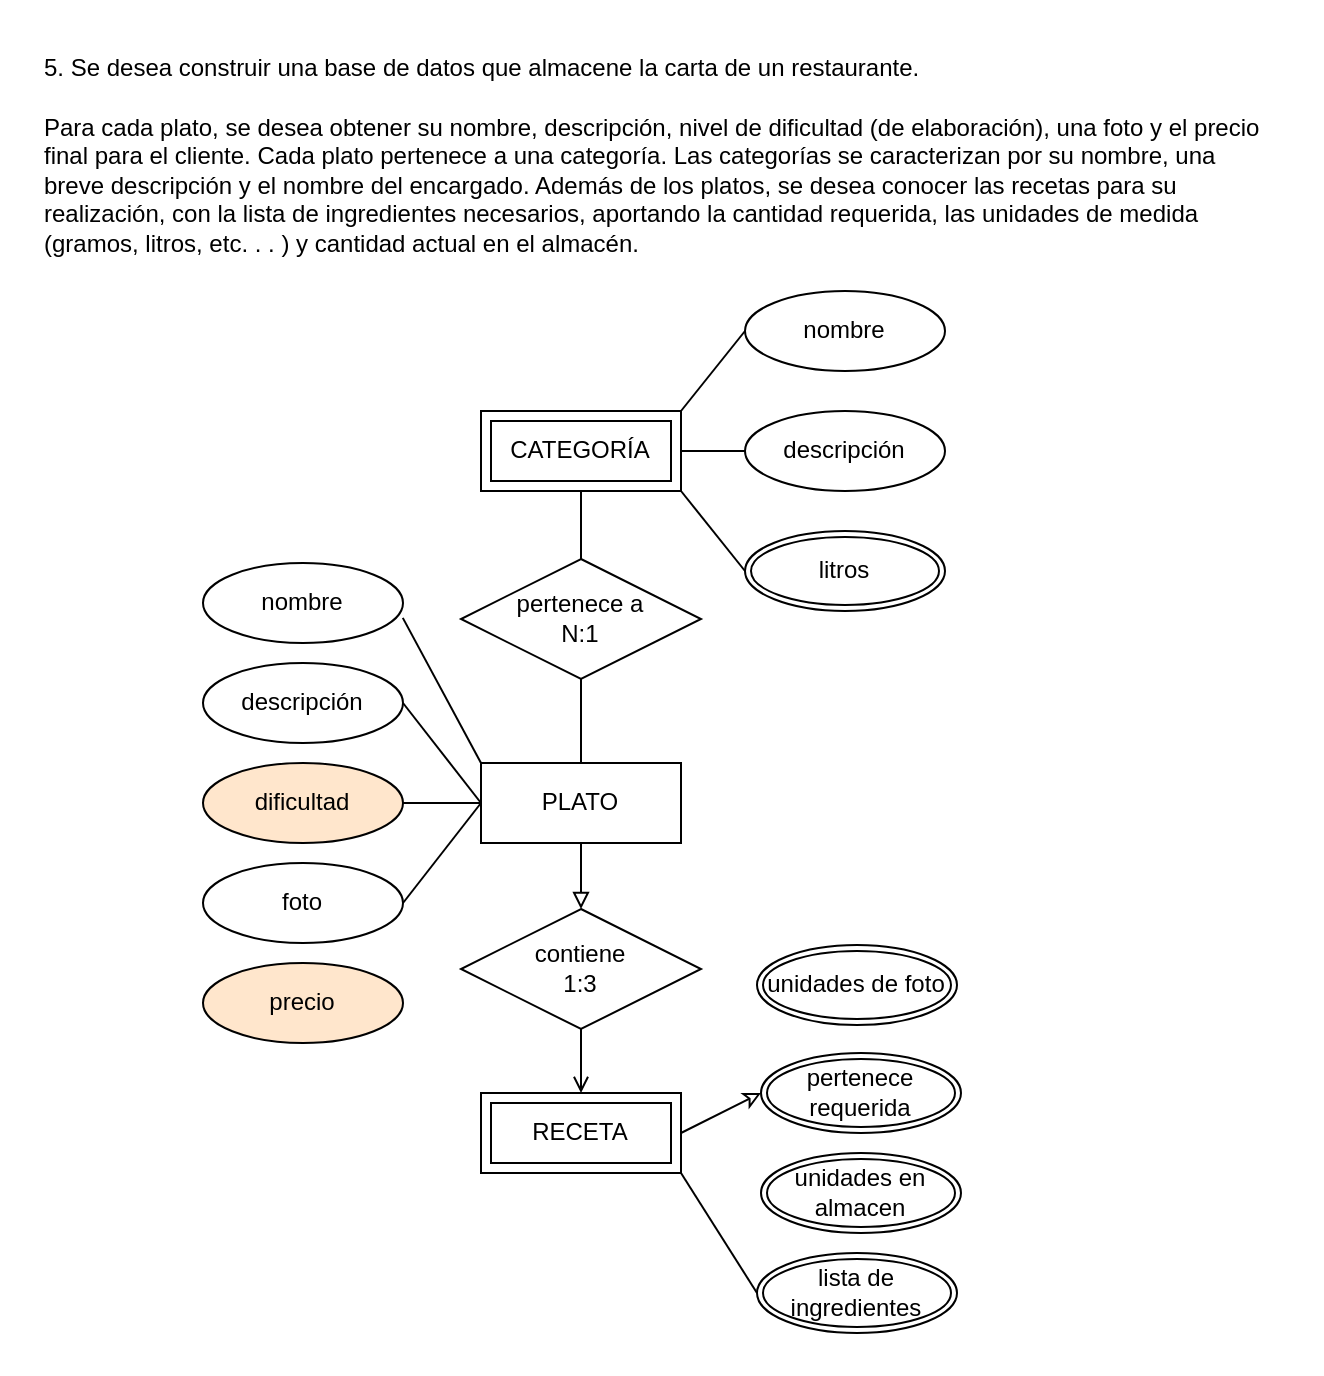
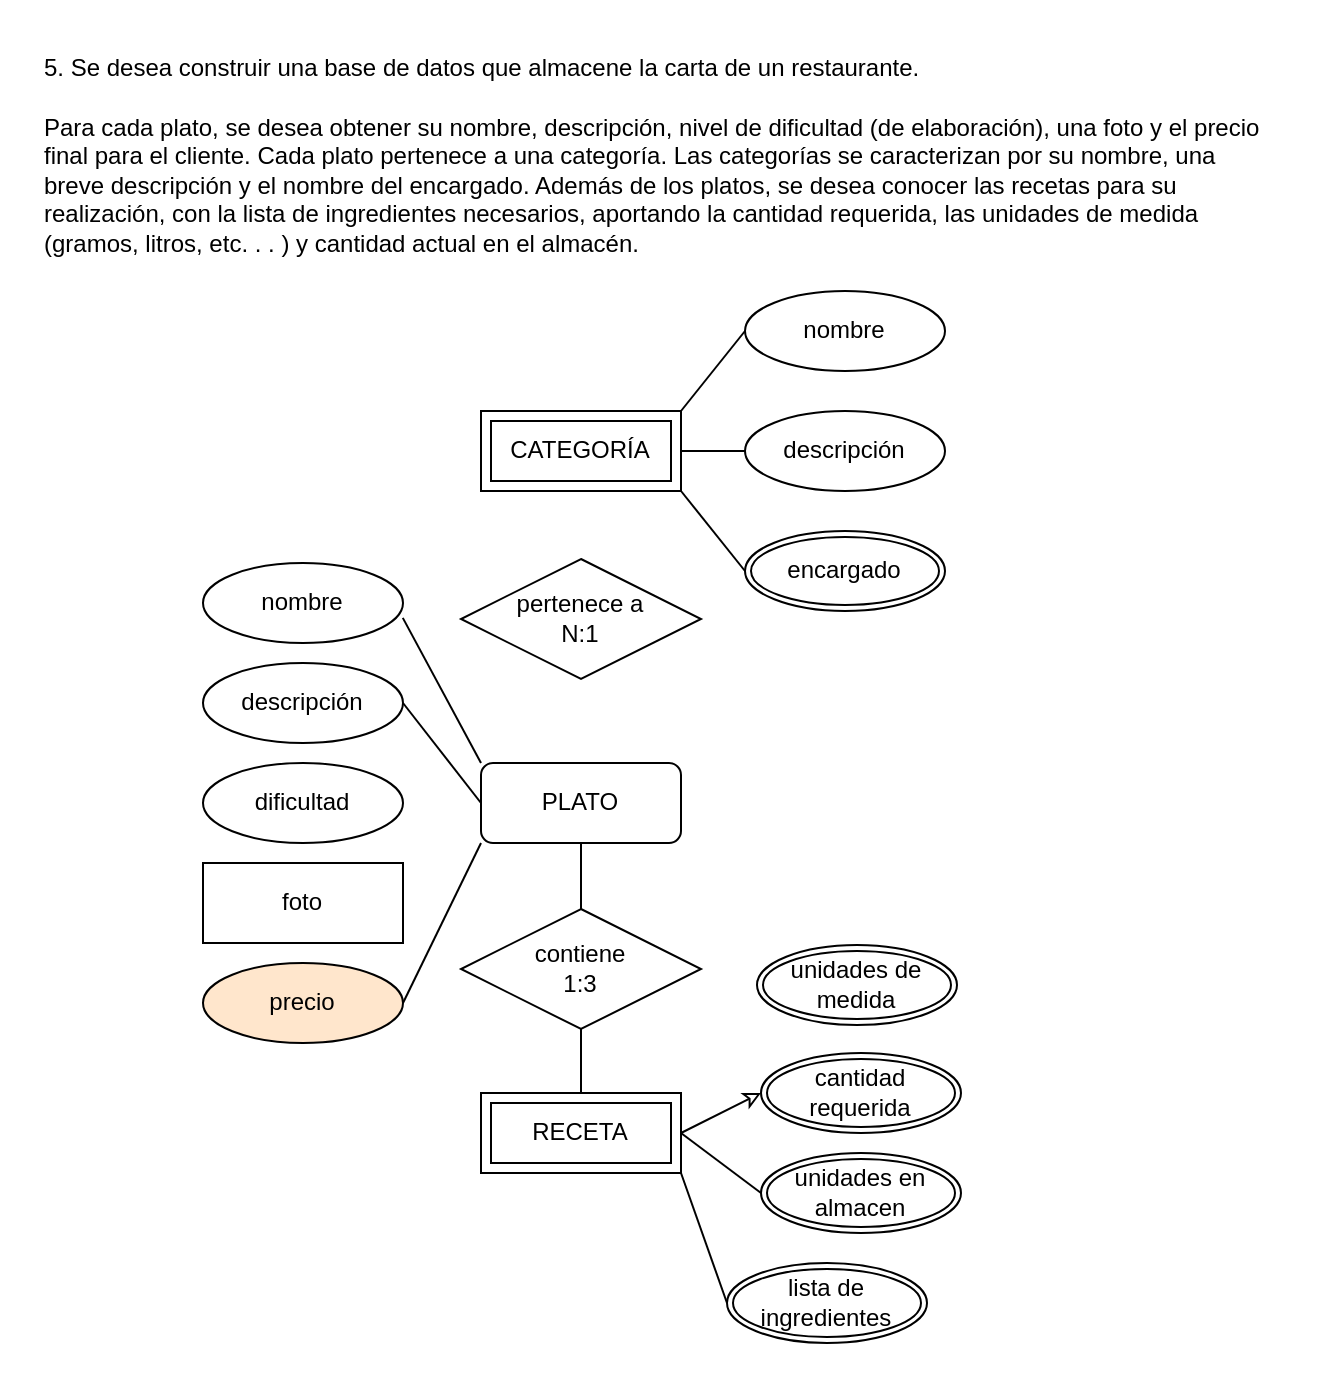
  <mxCell id="0" />
  <mxCell id="1" parent="0" />
  <mxCell id="2" value="5. Se desea construir una base de datos que almacene la carta de un restaurante." style="text;whiteSpace=wrap;html=1;" vertex="1" parent="1"><mxGeometry x="20" y="20" width="470" height="40" as="geometry" /></mxCell>
- <mxCell id="4" style="edgeStyle=none;html=1;exitX=0;exitY=0.5;exitDx=0;exitDy=0;entryX=1;entryY=0.5;entryDx=0;entryDy=0;endArrow=none;endFill=0;" edge="1" parent="1" source="8" target="9"><mxGeometry relative="1" as="geometry" /></mxCell>
+ <mxCell id="3" style="edgeStyle=none;html=1;exitX=0;exitY=1;exitDx=0;exitDy=0;entryX=1;entryY=0.5;entryDx=0;entryDy=0;endArrow=none;endFill=0;" edge="1" parent="1" source="8" target="10"><mxGeometry relative="1" as="geometry" /></mxCell>
  <mxCell id="5" style="edgeStyle=none;html=1;exitX=0;exitY=0.5;exitDx=0;exitDy=0;entryX=1;entryY=0.5;entryDx=0;entryDy=0;endArrow=none;endFill=0;" edge="1" parent="1" source="8" target="11"><mxGeometry relative="1" as="geometry" /></mxCell>
- <mxCell id="6" style="edgeStyle=none;html=1;exitX=0;exitY=0.5;exitDx=0;exitDy=0;entryX=1;entryY=0.5;entryDx=0;entryDy=0;endArrow=none;endFill=0;" edge="1" parent="1" source="8" target="13"><mxGeometry relative="1" as="geometry" /></mxCell>
- <mxCell id="7" style="edgeStyle=none;html=1;exitX=0.5;exitY=1;exitDx=0;exitDy=0;entryX=0.5;entryY=0;entryDx=0;entryDy=0;endArrow=block;endFill=0;" edge="1" parent="1" source="8" target="25"><mxGeometry relative="1" as="geometry" /></mxCell>
- <mxCell id="8" value="PLATO" style="whiteSpace=wrap;html=1;align=center;" vertex="1" parent="1"><mxGeometry x="240" y="381" width="100" height="40" as="geometry" /></mxCell>
- <mxCell id="9" value="dificultad" style="ellipse;whiteSpace=wrap;html=1;align=center;fillColor=#ffe6cc;" vertex="1" parent="1"><mxGeometry x="101" y="381" width="100" height="40" as="geometry" /></mxCell>
+ <mxCell id="7" style="edgeStyle=none;html=1;exitX=0.5;exitY=1;exitDx=0;exitDy=0;entryX=0.5;entryY=0;entryDx=0;entryDy=0;endArrow=none;endFill=0;" edge="1" parent="1" source="8" target="25"><mxGeometry relative="1" as="geometry" /></mxCell>
+ <mxCell id="8" value="PLATO" style="whiteSpace=wrap;html=1;align=center;rounded=1;" vertex="1" parent="1"><mxGeometry x="240" y="381" width="100" height="40" as="geometry" /></mxCell>
+ <mxCell id="9" value="dificultad" style="ellipse;whiteSpace=wrap;html=1;align=center;" vertex="1" parent="1"><mxGeometry x="101" y="381" width="100" height="40" as="geometry" /></mxCell>
  <mxCell id="10" value="precio" style="ellipse;whiteSpace=wrap;html=1;align=center;fillColor=#ffe6cc;" vertex="1" parent="1"><mxGeometry x="101" y="481" width="100" height="40" as="geometry" /></mxCell>
  <mxCell id="11" value="descripción" style="ellipse;whiteSpace=wrap;html=1;align=center;" vertex="1" parent="1"><mxGeometry x="101" y="331" width="100" height="40" as="geometry" /></mxCell>
  <mxCell id="12" value="nombre" style="ellipse;whiteSpace=wrap;html=1;align=center;" vertex="1" parent="1"><mxGeometry x="101" y="281" width="100" height="40" as="geometry" /></mxCell>
- <mxCell id="13" value="foto" style="ellipse;whiteSpace=wrap;html=1;align=center;" vertex="1" parent="1"><mxGeometry x="101" y="431" width="100" height="40" as="geometry" /></mxCell>
- <mxCell id="14" style="edgeStyle=none;html=1;exitX=0.5;exitY=1;exitDx=0;exitDy=0;entryX=0.5;entryY=0;entryDx=0;entryDy=0;endArrow=none;endFill=0;" edge="1" parent="1" source="15" target="8"><mxGeometry relative="1" as="geometry" /></mxCell>
+ <mxCell id="13" value="foto" style="whiteSpace=wrap;html=1;align=center;rounded=0;" vertex="1" parent="1"><mxGeometry x="101" y="431" width="100" height="40" as="geometry" /></mxCell>
  <mxCell id="15" value="pertenece a&lt;div&gt;N:1&lt;/div&gt;" style="shape=rhombus;perimeter=rhombusPerimeter;whiteSpace=wrap;html=1;align=center;" vertex="1" parent="1"><mxGeometry x="230" y="279" width="120" height="60" as="geometry" /></mxCell>
  <mxCell id="16" value="descripción" style="ellipse;whiteSpace=wrap;html=1;align=center;" vertex="1" parent="1"><mxGeometry x="372" y="205" width="100" height="40" as="geometry" /></mxCell>
  <mxCell id="17" style="edgeStyle=none;html=1;exitX=0;exitY=0;exitDx=0;exitDy=0;entryX=0.999;entryY=0.686;entryDx=0;entryDy=0;entryPerimeter=0;endArrow=none;endFill=0;" edge="1" parent="1" source="8" target="12"><mxGeometry relative="1" as="geometry" /></mxCell>
  <mxCell id="18" value="nombre" style="ellipse;whiteSpace=wrap;html=1;align=center;" vertex="1" parent="1"><mxGeometry x="372" y="145" width="100" height="40" as="geometry" /></mxCell>
- <mxCell id="19" value="litros" style="ellipse;shape=doubleEllipse;margin=3;whiteSpace=wrap;html=1;align=center;" vertex="1" parent="1"><mxGeometry x="372" y="265" width="100" height="40" as="geometry" /></mxCell>
- <mxCell id="20" value="lista de ingredientes" style="ellipse;shape=doubleEllipse;margin=3;whiteSpace=wrap;html=1;align=center;" vertex="1" parent="1"><mxGeometry x="378" y="626" width="100" height="40" as="geometry" /></mxCell>
- <mxCell id="21" value="pertenece requerida" style="ellipse;shape=doubleEllipse;margin=3;whiteSpace=wrap;html=1;align=center;" vertex="1" parent="1"><mxGeometry x="380" y="526" width="100" height="40" as="geometry" /></mxCell>
+ <mxCell id="19" value="encargado" style="ellipse;shape=doubleEllipse;margin=3;whiteSpace=wrap;html=1;align=center;" vertex="1" parent="1"><mxGeometry x="372" y="265" width="100" height="40" as="geometry" /></mxCell>
+ <mxCell id="20" value="lista de ingredientes" style="ellipse;shape=doubleEllipse;margin=3;whiteSpace=wrap;html=1;align=center;" vertex="1" parent="1"><mxGeometry x="363" y="631" width="100" height="40" as="geometry" /></mxCell>
+ <mxCell id="21" value="cantidad requerida" style="ellipse;shape=doubleEllipse;margin=3;whiteSpace=wrap;html=1;align=center;" vertex="1" parent="1"><mxGeometry x="380" y="526" width="100" height="40" as="geometry" /></mxCell>
  <mxCell id="22" value="unidades en almacen" style="ellipse;shape=doubleEllipse;margin=3;whiteSpace=wrap;html=1;align=center;" vertex="1" parent="1"><mxGeometry x="380" y="576" width="100" height="40" as="geometry" /></mxCell>
- <mxCell id="23" value="unidades de foto" style="ellipse;shape=doubleEllipse;margin=3;whiteSpace=wrap;html=1;align=center;" vertex="1" parent="1"><mxGeometry x="378" y="472" width="100" height="40" as="geometry" /></mxCell>
- <mxCell id="24" style="edgeStyle=none;html=1;exitX=0.5;exitY=1;exitDx=0;exitDy=0;entryX=0.5;entryY=0;entryDx=0;entryDy=0;endArrow=open;endFill=0;" edge="1" parent="1" source="25" target="35"><mxGeometry relative="1" as="geometry" /></mxCell>
+ <mxCell id="23" value="unidades de medida" style="ellipse;shape=doubleEllipse;margin=3;whiteSpace=wrap;html=1;align=center;" vertex="1" parent="1"><mxGeometry x="378" y="472" width="100" height="40" as="geometry" /></mxCell>
+ <mxCell id="24" style="edgeStyle=none;html=1;exitX=0.5;exitY=1;exitDx=0;exitDy=0;entryX=0.5;entryY=0;entryDx=0;entryDy=0;endArrow=none;endFill=0;" edge="1" parent="1" source="25" target="35"><mxGeometry relative="1" as="geometry" /></mxCell>
  <mxCell id="25" value="contiene&lt;div&gt;1:3&lt;/div&gt;" style="shape=rhombus;perimeter=rhombusPerimeter;whiteSpace=wrap;html=1;align=center;" vertex="1" parent="1"><mxGeometry x="230" y="454" width="120" height="60" as="geometry" /></mxCell>
  <mxCell id="26" value="Para cada plato, se desea obtener su nombre, descripción, nivel de dificultad (de elaboración), una foto y el precio final para el cliente. Cada plato pertenece a una categoría. Las categorías se caracterizan por su nombre, una breve descripción y el nombre del encargado. Además de los platos, se desea conocer las recetas para su realización, con la lista de ingredientes necesarios, aportando la cantidad requerida, las unidades de medida (gramos, litros, etc. . . ) y cantidad actual en el almacén." style="text;whiteSpace=wrap;html=1;" vertex="1" parent="1"><mxGeometry x="20" y="50" width="620" height="150" as="geometry" /></mxCell>
  <mxCell id="27" style="edgeStyle=none;html=1;exitX=1;exitY=0;exitDx=0;exitDy=0;entryX=0;entryY=0.5;entryDx=0;entryDy=0;endArrow=none;endFill=0;" edge="1" parent="1" source="31" target="18"><mxGeometry relative="1" as="geometry" /></mxCell>
  <mxCell id="28" style="edgeStyle=none;html=1;exitX=1;exitY=0.5;exitDx=0;exitDy=0;entryX=0;entryY=0.5;entryDx=0;entryDy=0;endArrow=none;endFill=0;" edge="1" parent="1" source="31" target="16"><mxGeometry relative="1" as="geometry" /></mxCell>
  <mxCell id="29" style="edgeStyle=none;html=1;exitX=1;exitY=1;exitDx=0;exitDy=0;entryX=0;entryY=0.5;entryDx=0;entryDy=0;endArrow=none;endFill=0;" edge="1" parent="1" source="31" target="19"><mxGeometry relative="1" as="geometry" /></mxCell>
- <mxCell id="30" style="edgeStyle=none;html=1;exitX=0.5;exitY=1;exitDx=0;exitDy=0;endArrow=none;endFill=0;" edge="1" parent="1" source="31" target="15"><mxGeometry relative="1" as="geometry" /></mxCell>
  <mxCell id="31" value="CATEGORÍA" style="shape=ext;margin=3;double=1;whiteSpace=wrap;html=1;align=center;" vertex="1" parent="1"><mxGeometry x="240" y="205" width="100" height="40" as="geometry" /></mxCell>
  <mxCell id="32" style="edgeStyle=none;html=1;exitX=1;exitY=1;exitDx=0;exitDy=0;entryX=0;entryY=0.5;entryDx=0;entryDy=0;endArrow=none;endFill=0;" edge="1" parent="1" source="35" target="20"><mxGeometry relative="1" as="geometry" /></mxCell>
  <mxCell id="33" style="edgeStyle=none;html=1;exitX=1;exitY=0.5;exitDx=0;exitDy=0;entryX=0;entryY=0.5;entryDx=0;entryDy=0;endArrow=classic;endFill=0;" edge="1" parent="1" source="35" target="21"><mxGeometry relative="1" as="geometry" /></mxCell>
+ <mxCell id="34" style="edgeStyle=none;html=1;exitX=1;exitY=0.5;exitDx=0;exitDy=0;entryX=0;entryY=0.5;entryDx=0;entryDy=0;endArrow=none;endFill=0;" edge="1" parent="1" source="35" target="22"><mxGeometry relative="1" as="geometry" /></mxCell>
  <mxCell id="35" value="RECETA" style="shape=ext;margin=3;double=1;whiteSpace=wrap;html=1;align=center;" vertex="1" parent="1"><mxGeometry x="240" y="546" width="100" height="40" as="geometry" /></mxCell>
